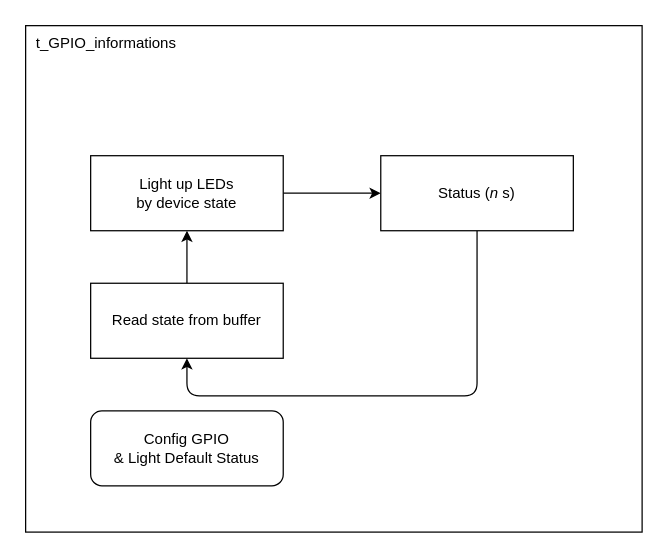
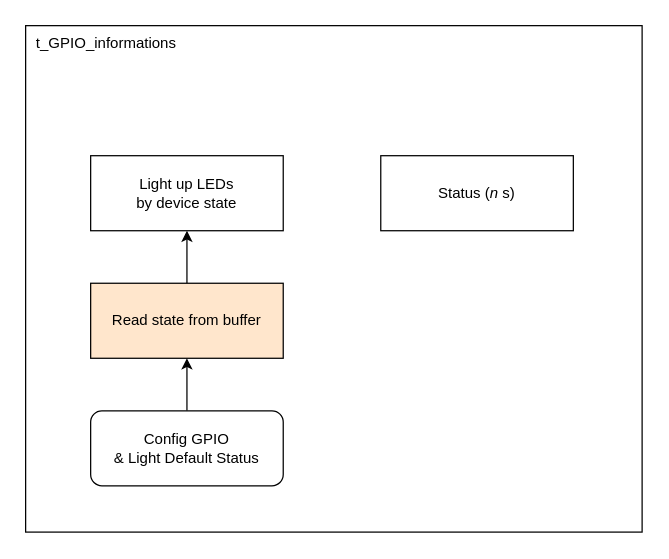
  <mxCell id="0" />
  <mxCell id="1" parent="0" />
  <mxCell id="2" value="&amp;nbsp; t_GPIO_informations" style="rounded=0;whiteSpace=wrap;html=1;align=left;verticalAlign=top;" parent="1" vertex="1"><mxGeometry x="20" y="20" width="493" height="405" as="geometry" /></mxCell>
  <mxCell id="3" style="edgeStyle=none;html=1;exitX=0.5;exitY=0;exitDx=0;exitDy=0;" parent="1" source="4" target="6" edge="1"><mxGeometry relative="1" as="geometry" /></mxCell>
- <mxCell id="4" value="Read state from buffer" style="rounded=0;whiteSpace=wrap;html=1;" parent="1" vertex="1"><mxGeometry x="72" y="226" width="154" height="60" as="geometry" /></mxCell>
- <mxCell id="5" style="edgeStyle=none;html=1;exitX=1;exitY=0.5;exitDx=0;exitDy=0;" parent="1" source="6" target="8" edge="1"><mxGeometry relative="1" as="geometry" /></mxCell>
+ <mxCell id="4" value="Read state from buffer" style="rounded=0;whiteSpace=wrap;html=1;fillColor=#ffe6cc;" parent="1" vertex="1"><mxGeometry x="72" y="226" width="154" height="60" as="geometry" /></mxCell>
  <mxCell id="6" value="Light up LEDs&lt;div&gt;by device state&lt;/div&gt;" style="rounded=0;whiteSpace=wrap;html=1;" parent="1" vertex="1"><mxGeometry x="72" y="124" width="154" height="60" as="geometry" /></mxCell>
- <mxCell id="7" style="edgeStyle=orthogonalEdgeStyle;html=1;exitX=0.5;exitY=1;exitDx=0;exitDy=0;entryX=0.5;entryY=1;entryDx=0;entryDy=0;" parent="1" source="8" target="4" edge="1"><mxGeometry relative="1" as="geometry"><Array as="points"><mxPoint x="381" y="316" /><mxPoint x="149" y="316" /></Array></mxGeometry></mxCell>
  <mxCell id="8" value="Status (&lt;i&gt;n&amp;nbsp;&lt;/i&gt;s)" style="rounded=0;whiteSpace=wrap;html=1;" parent="1" vertex="1"><mxGeometry x="304" y="124" width="154" height="60" as="geometry" /></mxCell>
+ <mxCell id="9" style="edgeStyle=none;html=1;exitX=0.5;exitY=0;exitDx=0;exitDy=0;" parent="1" source="10" target="4" edge="1"><mxGeometry relative="1" as="geometry" /></mxCell>
  <mxCell id="10" value="Config GPIO&lt;br&gt;&amp;amp; Light Default Status" style="rounded=1;whiteSpace=wrap;html=1;" parent="1" vertex="1"><mxGeometry x="72" y="328" width="154" height="60" as="geometry" /></mxCell>
